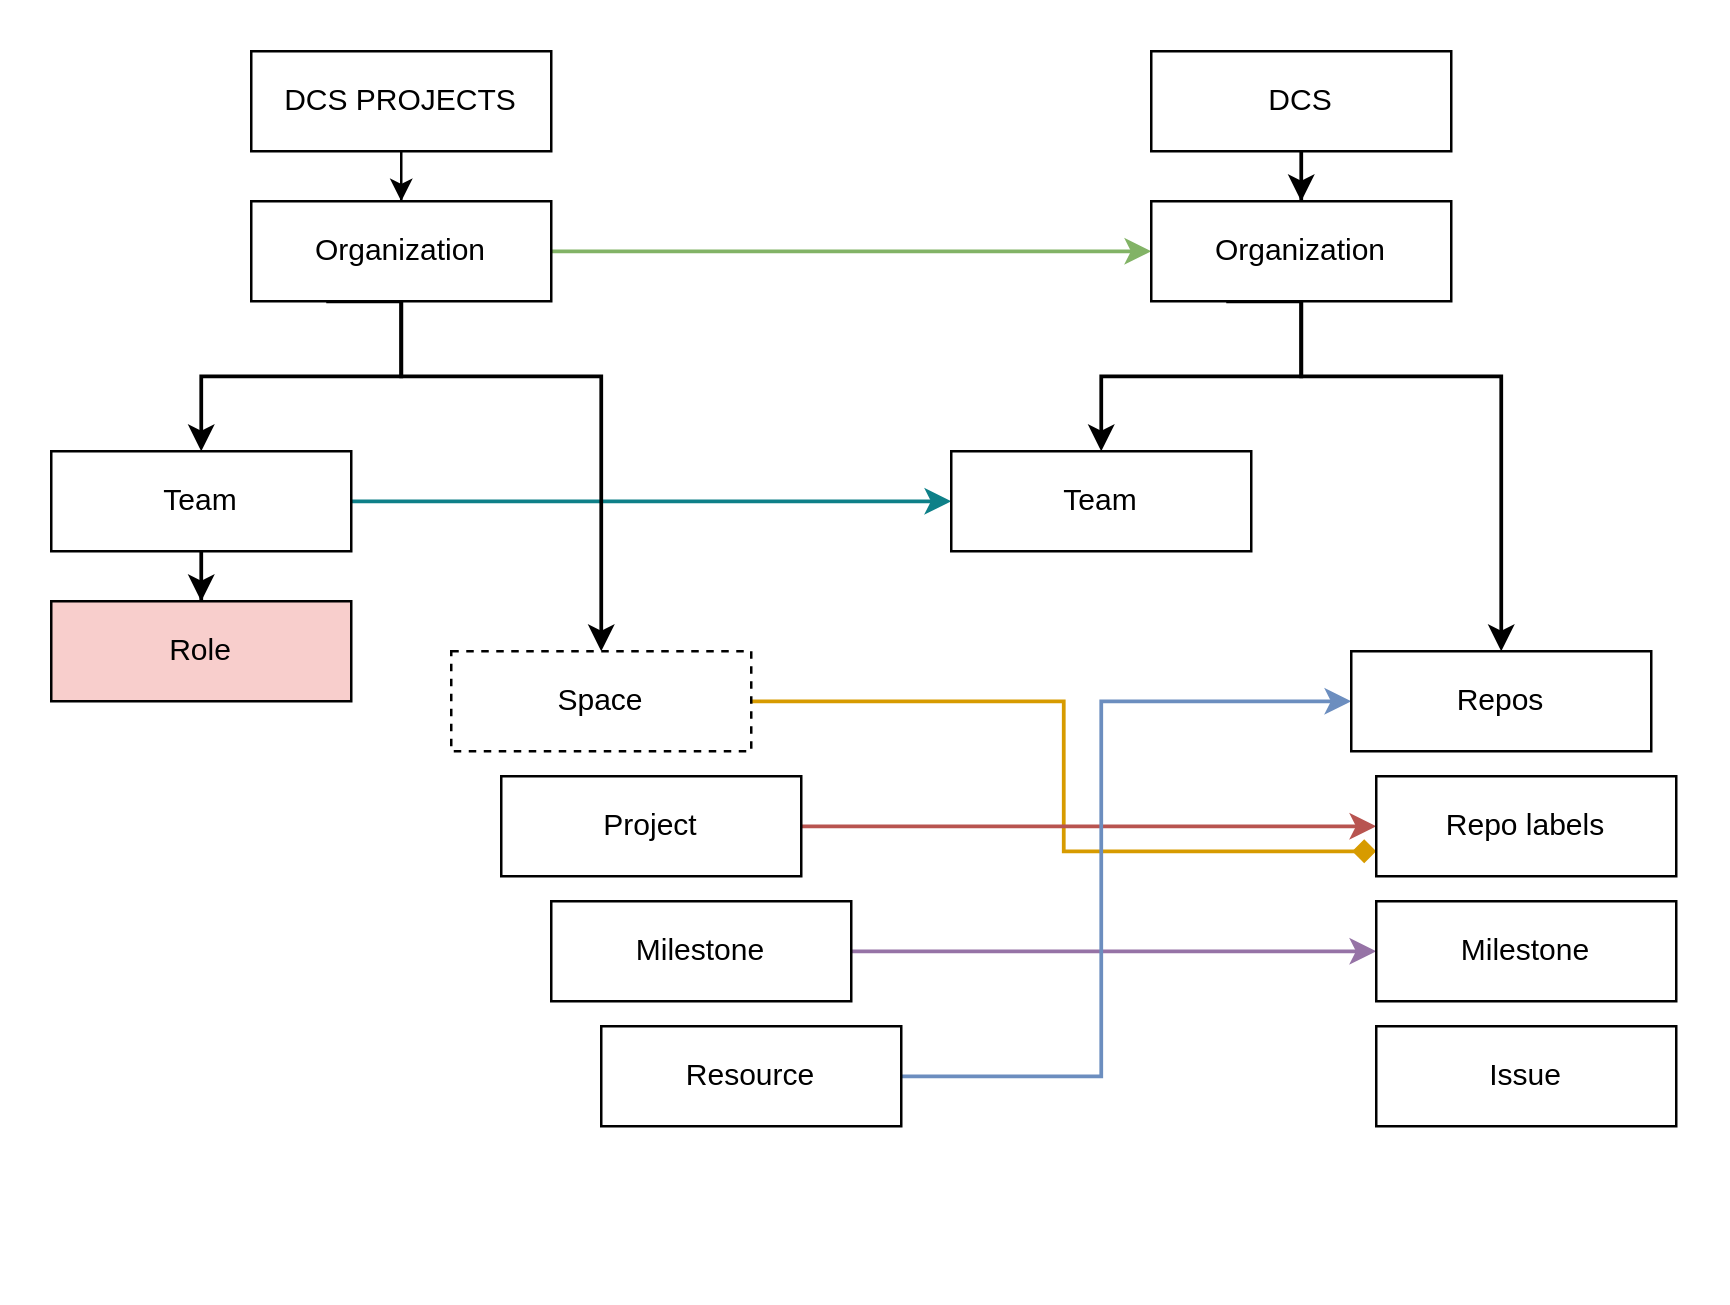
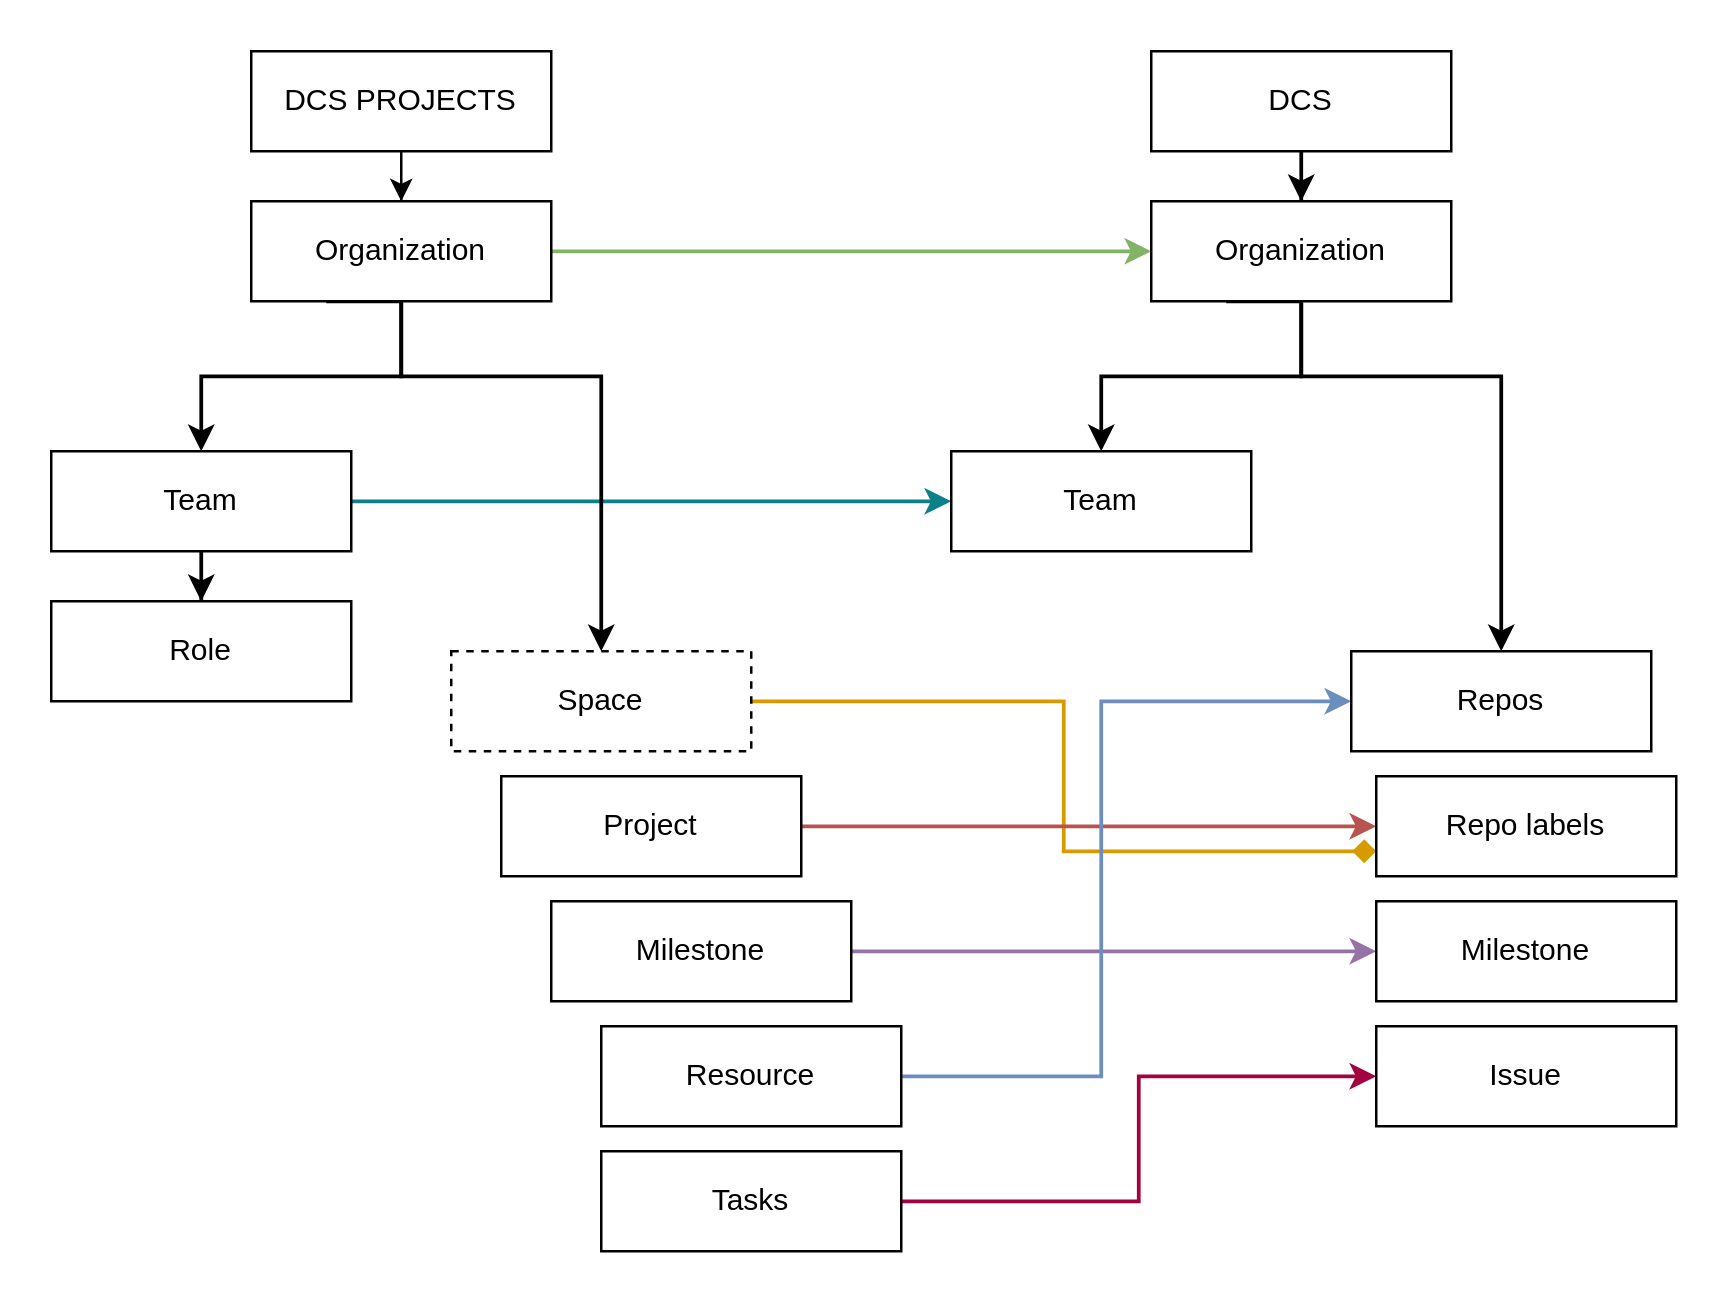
  <mxCell id="0" />
  <mxCell id="1" parent="0" />
  <mxCell id="2" style="edgeStyle=orthogonalEdgeStyle;rounded=0;orthogonalLoop=1;jettySize=auto;html=1;entryX=0.5;entryY=0;entryDx=0;entryDy=0;" parent="1" source="3" target="31" edge="1"><mxGeometry relative="1" as="geometry" /></mxCell>
  <mxCell id="3" value="DCS PROJECTS" style="rounded=0;whiteSpace=wrap;html=1;" parent="1" vertex="1"><mxGeometry x="100" y="20" width="120" height="40" as="geometry" /></mxCell>
  <mxCell id="4" value="" style="edgeStyle=orthogonalEdgeStyle;rounded=0;sketch=0;orthogonalLoop=1;jettySize=auto;html=1;shadow=0;strokeWidth=1.5;" parent="1" source="6" target="28" edge="1"><mxGeometry relative="1" as="geometry" /></mxCell>
  <mxCell id="5" style="edgeStyle=orthogonalEdgeStyle;rounded=0;sketch=0;orthogonalLoop=1;jettySize=auto;html=1;entryX=0;entryY=0.5;entryDx=0;entryDy=0;shadow=0;strokeWidth=1.5;fillColor=#b0e3e6;strokeColor=#0e8088;" parent="1" source="6" target="20" edge="1"><mxGeometry relative="1" as="geometry" /></mxCell>
  <mxCell id="6" value="Team" style="rounded=0;whiteSpace=wrap;html=1;" parent="1" vertex="1"><mxGeometry x="20" y="180" width="120" height="40" as="geometry" /></mxCell>
  <mxCell id="7" style="edgeStyle=orthogonalEdgeStyle;rounded=0;sketch=0;orthogonalLoop=1;jettySize=auto;html=1;shadow=0;strokeWidth=1.5;" parent="1" source="8" target="23" edge="1"><mxGeometry relative="1" as="geometry" /></mxCell>
  <mxCell id="8" value="DCS" style="whiteSpace=wrap;html=1;" parent="1" vertex="1"><mxGeometry x="460" y="20" width="120" height="40" as="geometry" /></mxCell>
  <mxCell id="9" style="edgeStyle=orthogonalEdgeStyle;rounded=0;orthogonalLoop=1;jettySize=auto;html=1;entryX=0;entryY=0.75;entryDx=0;entryDy=0;fillColor=#ffe6cc;strokeColor=#d79b00;strokeWidth=1.5;endArrow=diamond;" parent="1" source="10" target="24" edge="1"><mxGeometry relative="1" as="geometry" /></mxCell>
  <mxCell id="10" value="Space" style="whiteSpace=wrap;html=1;dashed=1;" parent="1" vertex="1"><mxGeometry x="180" y="260" width="120" height="40" as="geometry" /></mxCell>
  <mxCell id="11" style="edgeStyle=orthogonalEdgeStyle;rounded=0;orthogonalLoop=1;jettySize=auto;html=1;entryX=0;entryY=0.5;entryDx=0;entryDy=0;fillColor=#f8cecc;strokeColor=#b85450;strokeWidth=1.5;" parent="1" source="12" target="24" edge="1"><mxGeometry relative="1" as="geometry" /></mxCell>
  <mxCell id="12" value="Project" style="whiteSpace=wrap;html=1;" parent="1" vertex="1"><mxGeometry x="200" y="310" width="120" height="40" as="geometry" /></mxCell>
  <mxCell id="13" style="edgeStyle=orthogonalEdgeStyle;rounded=0;orthogonalLoop=1;jettySize=auto;html=1;entryX=0;entryY=0.5;entryDx=0;entryDy=0;fillColor=#e1d5e7;strokeColor=#9673a6;strokeWidth=1.5;" parent="1" source="14" target="26" edge="1"><mxGeometry relative="1" as="geometry" /></mxCell>
  <mxCell id="14" value="Milestone" style="whiteSpace=wrap;html=1;" parent="1" vertex="1"><mxGeometry x="220" y="360" width="120" height="40" as="geometry" /></mxCell>
+ <mxCell id="15" style="edgeStyle=orthogonalEdgeStyle;rounded=0;sketch=0;orthogonalLoop=1;jettySize=auto;html=1;entryX=0;entryY=0.5;entryDx=0;entryDy=0;shadow=0;strokeWidth=1.5;fillColor=#d80073;strokeColor=#A50040;" parent="1" source="16" target="27" edge="1"><mxGeometry relative="1" as="geometry" /></mxCell>
+ <mxCell id="16" value="Tasks" style="whiteSpace=wrap;html=1;" parent="1" vertex="1"><mxGeometry x="240" y="460" width="120" height="40" as="geometry" /></mxCell>
  <mxCell id="17" style="edgeStyle=orthogonalEdgeStyle;rounded=0;orthogonalLoop=1;jettySize=auto;html=1;entryX=0;entryY=0.5;entryDx=0;entryDy=0;fillColor=#d5e8d4;strokeColor=#82b366;strokeWidth=1.5;" parent="1" source="31" target="23" edge="1"><mxGeometry relative="1" as="geometry" /></mxCell>
  <mxCell id="18" style="edgeStyle=orthogonalEdgeStyle;rounded=0;orthogonalLoop=1;jettySize=auto;html=1;entryX=0;entryY=0.5;entryDx=0;entryDy=0;shadow=0;sketch=0;fillColor=#dae8fc;strokeColor=#6c8ebf;strokeWidth=1.5;" parent="1" source="19" target="25" edge="1"><mxGeometry relative="1" as="geometry"><Array as="points"><mxPoint x="440" y="430" /><mxPoint x="440" y="280" /></Array></mxGeometry></mxCell>
  <mxCell id="19" value="Resource" style="whiteSpace=wrap;html=1;" parent="1" vertex="1"><mxGeometry x="240" y="410" width="120" height="40" as="geometry" /></mxCell>
  <mxCell id="20" value="Team" style="whiteSpace=wrap;html=1;" parent="1" vertex="1"><mxGeometry x="380" y="180" width="120" height="40" as="geometry" /></mxCell>
  <mxCell id="21" style="edgeStyle=orthogonalEdgeStyle;rounded=0;sketch=0;orthogonalLoop=1;jettySize=auto;html=1;entryX=0.5;entryY=0;entryDx=0;entryDy=0;shadow=0;strokeWidth=1.5;" parent="1" source="23" target="25" edge="1"><mxGeometry relative="1" as="geometry"><Array as="points"><mxPoint x="520" y="150" /><mxPoint x="600" y="150" /></Array></mxGeometry></mxCell>
  <mxCell id="22" style="edgeStyle=orthogonalEdgeStyle;rounded=0;sketch=0;orthogonalLoop=1;jettySize=auto;html=1;exitX=0.25;exitY=1;exitDx=0;exitDy=0;shadow=0;strokeWidth=1.5;" parent="1" source="23" target="20" edge="1"><mxGeometry relative="1" as="geometry"><Array as="points"><mxPoint x="520" y="120" /><mxPoint x="520" y="150" /><mxPoint x="440" y="150" /></Array></mxGeometry></mxCell>
  <mxCell id="23" value="Organization" style="whiteSpace=wrap;html=1;" parent="1" vertex="1"><mxGeometry x="460" y="80" width="120" height="40" as="geometry" /></mxCell>
  <mxCell id="24" value="Repo labels" style="whiteSpace=wrap;html=1;" parent="1" vertex="1"><mxGeometry x="550" y="310" width="120" height="40" as="geometry" /></mxCell>
  <mxCell id="25" value="Repos" style="whiteSpace=wrap;html=1;" parent="1" vertex="1"><mxGeometry x="540" y="260" width="120" height="40" as="geometry" /></mxCell>
  <mxCell id="26" value="Milestone" style="whiteSpace=wrap;html=1;" parent="1" vertex="1"><mxGeometry x="550" y="360" width="120" height="40" as="geometry" /></mxCell>
  <mxCell id="27" value="Issue" style="whiteSpace=wrap;html=1;" parent="1" vertex="1"><mxGeometry x="550" y="410" width="120" height="40" as="geometry" /></mxCell>
- <mxCell id="28" value="Role" style="whiteSpace=wrap;html=1;fillColor=#f8cecc;" parent="1" vertex="1"><mxGeometry x="20" y="240" width="120" height="40" as="geometry" /></mxCell>
+ <mxCell id="28" value="Role" style="whiteSpace=wrap;html=1;" parent="1" vertex="1"><mxGeometry x="20" y="240" width="120" height="40" as="geometry" /></mxCell>
  <mxCell id="29" style="edgeStyle=orthogonalEdgeStyle;rounded=0;sketch=0;orthogonalLoop=1;jettySize=auto;html=1;entryX=0.5;entryY=0;entryDx=0;entryDy=0;shadow=0;strokeWidth=1.5;" parent="1" source="31" target="10" edge="1"><mxGeometry relative="1" as="geometry"><Array as="points"><mxPoint x="160" y="150" /><mxPoint x="240" y="150" /></Array></mxGeometry></mxCell>
  <mxCell id="30" style="edgeStyle=orthogonalEdgeStyle;rounded=0;sketch=0;orthogonalLoop=1;jettySize=auto;html=1;exitX=0.25;exitY=1;exitDx=0;exitDy=0;entryX=0.5;entryY=0;entryDx=0;entryDy=0;shadow=0;strokeWidth=1.5;" parent="1" source="31" target="6" edge="1"><mxGeometry relative="1" as="geometry"><Array as="points"><mxPoint x="160" y="120" /><mxPoint x="160" y="150" /><mxPoint x="80" y="150" /></Array></mxGeometry></mxCell>
  <mxCell id="31" value="Organization" style="whiteSpace=wrap;html=1;" parent="1" vertex="1"><mxGeometry x="100" y="80" width="120" height="40" as="geometry" /></mxCell>
